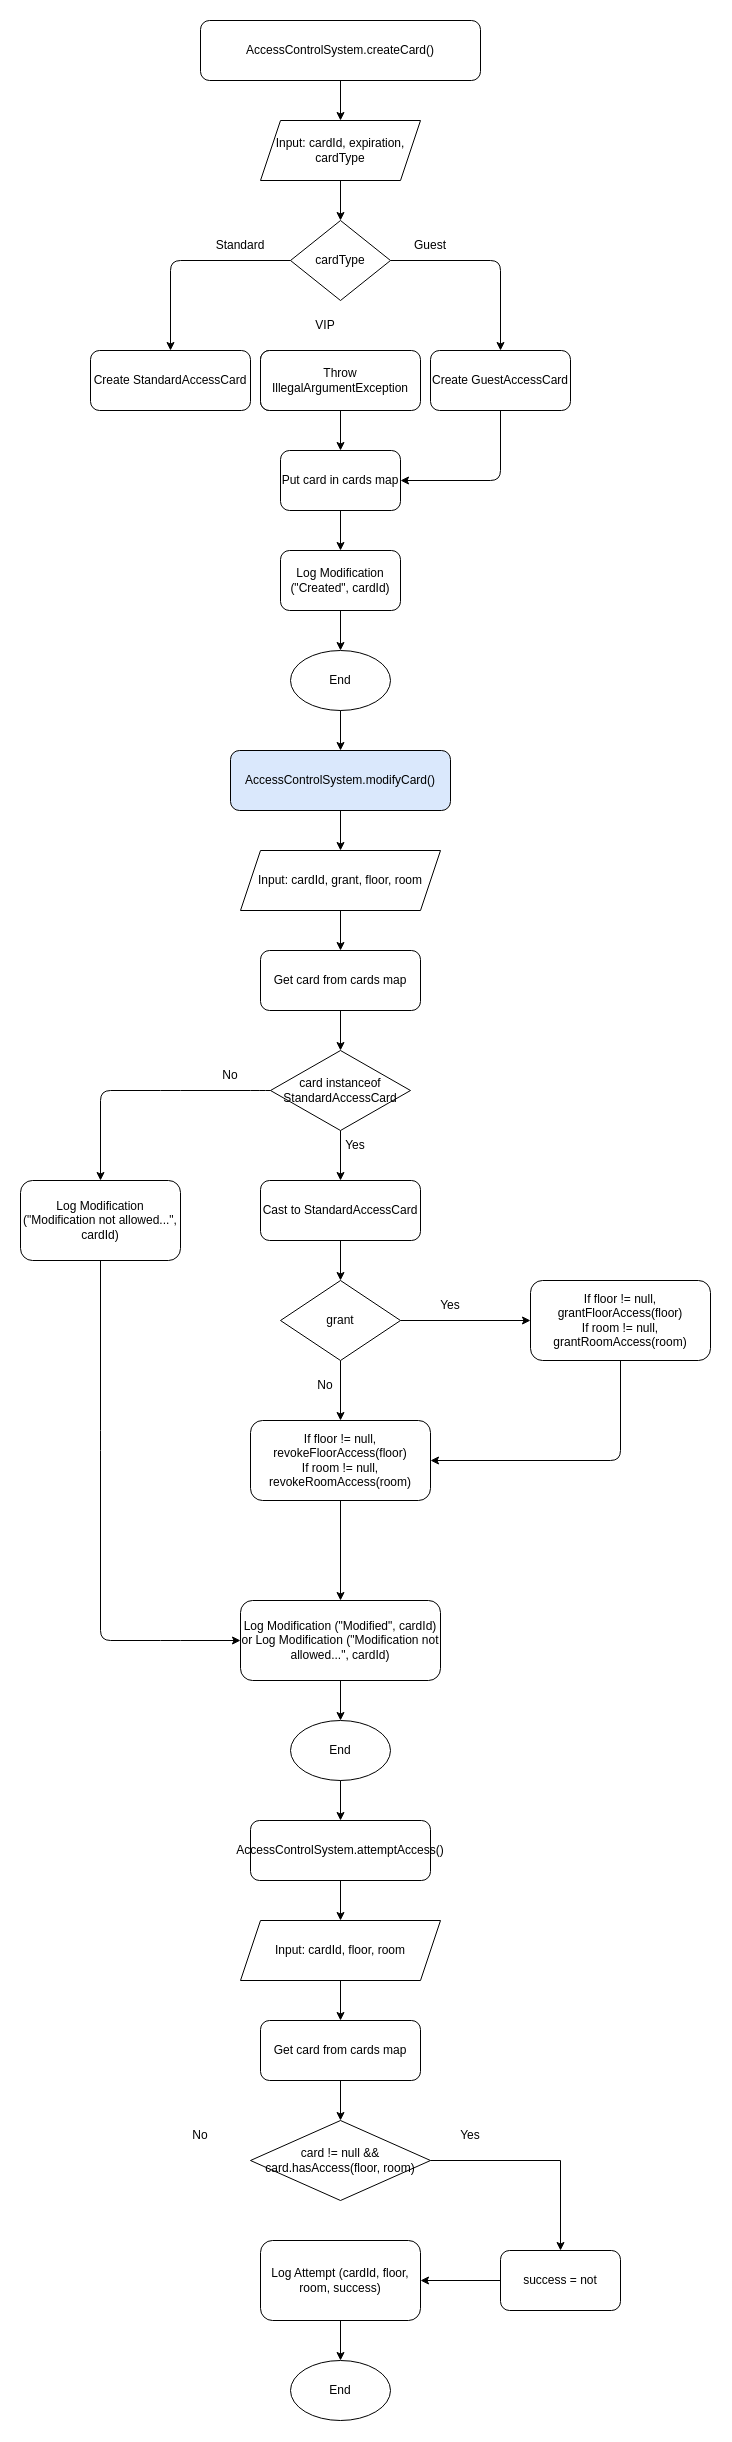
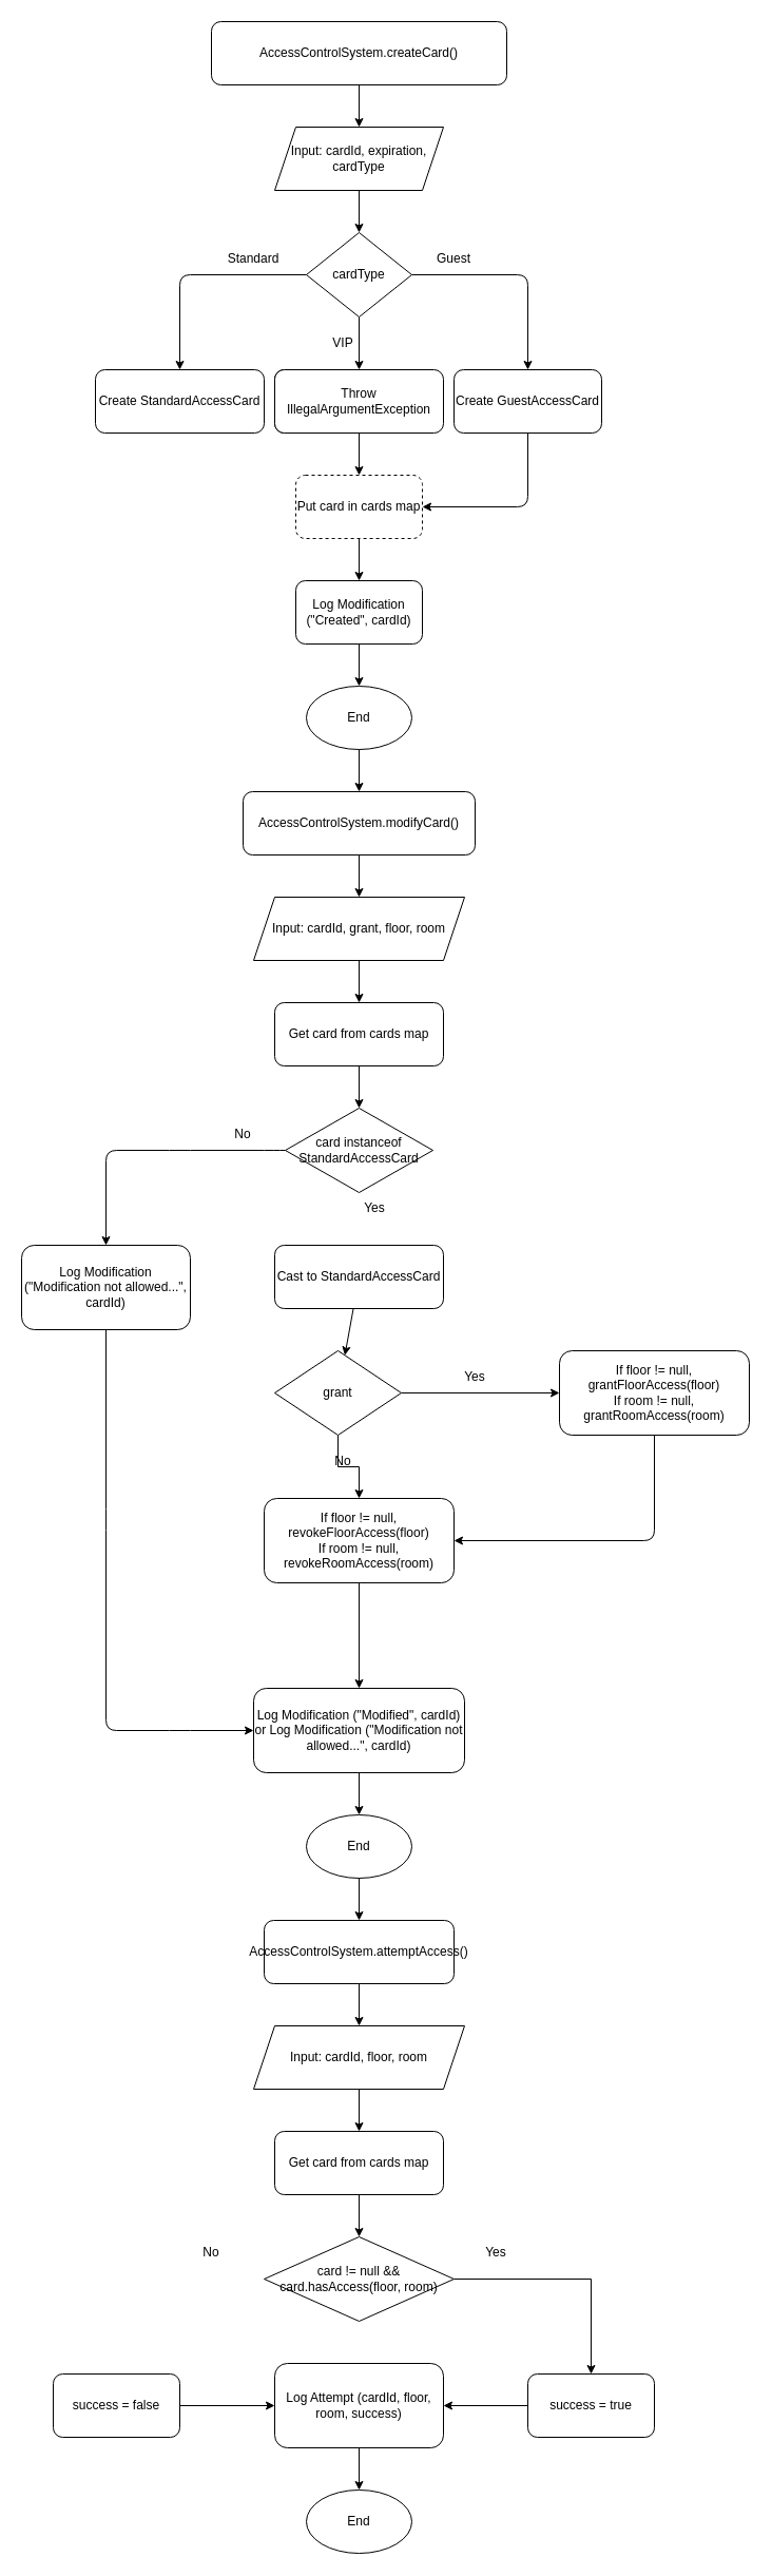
  <mxCell id="0" />
  <mxCell id="1" parent="0" />
  <mxCell id="2" value="AccessControlSystem.createCard()" style="rounded=1;whiteSpace=wrap;html=1;" parent="1" vertex="1"><mxGeometry x="200" y="20" width="280" height="60" as="geometry" /></mxCell>
  <mxCell id="3" value="Input: cardId, expiration, cardType" style="shape=parallelogram;perimeter=parallelogramPerimeter;whiteSpace=wrap;html=1;fixedSize=1;" parent="1" vertex="1"><mxGeometry x="260" y="120" width="160" height="60" as="geometry" /></mxCell>
  <mxCell id="4" parent="1" source="2" target="3" edge="1"><mxGeometry relative="1" as="geometry" /></mxCell>
+ <mxCell id="5" style="edgeStyle=orthogonalEdgeStyle;rounded=0;orthogonalLoop=1;jettySize=auto;html=1;entryX=0.5;entryY=0;entryDx=0;entryDy=0;" edge="1" parent="1" source="6" target="16"><mxGeometry relative="1" as="geometry" /></mxCell>
  <mxCell id="6" value="cardType" style="rhombus;whiteSpace=wrap;html=1;" parent="1" vertex="1"><mxGeometry x="290" y="220" width="100" height="80" as="geometry" /></mxCell>
  <mxCell id="7" parent="1" source="3" target="6" edge="1"><mxGeometry relative="1" as="geometry" /></mxCell>
  <mxCell id="8" value="Standard" style="text;html=1;strokeColor=none;fillColor=none;align=center;verticalAlign=middle;whiteSpace=wrap;rounded=0;" parent="1" vertex="1"><mxGeometry x="210" y="230" width="60" height="30" as="geometry" /></mxCell>
  <mxCell id="9" value="VIP" style="text;html=1;strokeColor=none;fillColor=none;align=center;verticalAlign=middle;whiteSpace=wrap;rounded=0;" parent="1" vertex="1"><mxGeometry x="295" y="310" width="60" height="30" as="geometry" /></mxCell>
  <mxCell id="10" value="Guest" style="text;html=1;strokeColor=none;fillColor=none;align=center;verticalAlign=middle;whiteSpace=wrap;rounded=0;" parent="1" vertex="1"><mxGeometry x="400" y="230" width="60" height="30" as="geometry" /></mxCell>
  <mxCell id="11" value="Create StandardAccessCard" style="rounded=1;whiteSpace=wrap;html=1;" parent="1" vertex="1"><mxGeometry x="90" y="350" width="160" height="60" as="geometry" /></mxCell>
  <mxCell id="12" parent="1" source="6" target="11" edge="1"><mxGeometry x="-0.4" y="-10" relative="1" as="geometry"><mxPoint as="offset" /><mxPoint x="-80" y="-110" as="targetPoint" /><mxPoint x="-50" y="-110" as="sourcePoint" /><Array as="points"><mxPoint x="170" y="260" /><mxPoint x="170" y="350" /></Array></mxGeometry><mxLabel align="center" relative="1" x="0.08" y="-1" as="label"><mxGeometry x="-1" y="-1" width="20" height="20" as="geometry"><mxPoint as="offset" /></mxGeometry></mxLabel></mxCell>
  <mxCell id="13" value="Create VIPAccessCard" style="rounded=1;whiteSpace=wrap;html=1;" parent="1" vertex="1"><mxGeometry x="260" y="350" width="120" height="60" as="geometry" /></mxCell>
  <mxCell id="14" value="Create GuestAccessCard" style="rounded=1;whiteSpace=wrap;html=1;" parent="1" vertex="1"><mxGeometry x="430" y="350" width="140" height="60" as="geometry" /></mxCell>
  <mxCell id="15" parent="1" source="6" target="14" edge="1"><mxGeometry relative="1" as="geometry"><mxPoint x="420" y="300" as="targetPoint" /><mxPoint x="420" y="220" as="sourcePoint" /><Array as="points"><mxPoint x="500" y="260" /><mxPoint x="500" y="350" /></Array></mxGeometry><mxLabel align="center" relative="1" x="-0.43" y="-1" as="label"><mxGeometry x="-1" y="-1" width="20" height="20" as="geometry"><mxPoint as="offset" /></mxGeometry></mxLabel></mxCell>
  <mxCell id="16" value="Throw IllegalArgumentException" style="rounded=1;whiteSpace=wrap;html=1;" parent="1" vertex="1"><mxGeometry x="260" y="350" width="160" height="60" as="geometry" /></mxCell>
- <mxCell id="17" value="Put card in cards map" style="whiteSpace=wrap;html=1;rounded=1;" parent="1" vertex="1"><mxGeometry x="280" y="450" width="120" height="60" as="geometry" /></mxCell>
+ <mxCell id="17" value="Put card in cards map" style="whiteSpace=wrap;html=1;rounded=1;dashed=1;" parent="1" vertex="1"><mxGeometry x="280" y="450" width="120" height="60" as="geometry" /></mxCell>
  <mxCell id="18" parent="1" source="16" target="17" edge="1"><mxGeometry relative="1" as="geometry"><mxPoint x="340" y="410" as="sourcePoint" /><mxPoint x="340" y="450" as="targetPoint" /></mxGeometry></mxCell>
  <mxCell id="19" value="Log Modification (&quot;Created&quot;, cardId)" style="whiteSpace=wrap;html=1;rounded=1;" parent="1" vertex="1"><mxGeometry x="280" y="550" width="120" height="60" as="geometry" /></mxCell>
  <mxCell id="20" parent="1" source="17" target="19" edge="1"><mxGeometry relative="1" as="geometry" /></mxCell>
  <mxCell id="21" value="End" style="ellipse;whiteSpace=wrap;html=1;" parent="1" vertex="1"><mxGeometry x="290" y="650" width="100" height="60" as="geometry" /></mxCell>
  <mxCell id="22" parent="1" source="19" target="21" edge="1"><mxGeometry relative="1" as="geometry" /></mxCell>
- <mxCell id="23" value="AccessControlSystem.modifyCard()" style="rounded=1;whiteSpace=wrap;html=1;fillColor=#dae8fc;" parent="1" vertex="1"><mxGeometry x="230" y="750" width="220" height="60" as="geometry" /></mxCell>
+ <mxCell id="23" value="AccessControlSystem.modifyCard()" style="rounded=1;whiteSpace=wrap;html=1;" parent="1" vertex="1"><mxGeometry x="230" y="750" width="220" height="60" as="geometry" /></mxCell>
  <mxCell id="24" parent="1" source="21" target="23" edge="1"><mxGeometry relative="1" as="geometry" /></mxCell>
  <mxCell id="25" value="Input: cardId, grant, floor, room" style="shape=parallelogram;perimeter=parallelogramPerimeter;whiteSpace=wrap;html=1;fixedSize=1;" parent="1" vertex="1"><mxGeometry x="240" y="850" width="200" height="60" as="geometry" /></mxCell>
  <mxCell id="26" parent="1" source="23" target="25" edge="1"><mxGeometry relative="1" as="geometry" /></mxCell>
  <mxCell id="27" value="Get card from cards map" style="whiteSpace=wrap;html=1;rounded=1;" parent="1" vertex="1"><mxGeometry x="260" y="950" width="160" height="60" as="geometry" /></mxCell>
  <mxCell id="28" parent="1" source="25" target="27" edge="1"><mxGeometry relative="1" as="geometry" /></mxCell>
- <mxCell id="29" style="edgeStyle=orthogonalEdgeStyle;rounded=0;orthogonalLoop=1;jettySize=auto;html=1;entryX=0.5;entryY=0;entryDx=0;entryDy=0;" edge="1" parent="1" source="30" target="36"><mxGeometry relative="1" as="geometry" /></mxCell>
  <mxCell id="30" value="card instanceof StandardAccessCard" style="rhombus;whiteSpace=wrap;html=1;" parent="1" vertex="1"><mxGeometry x="270" y="1050" width="140" height="80" as="geometry" /></mxCell>
  <mxCell id="31" parent="1" source="27" target="30" edge="1"><mxGeometry relative="1" as="geometry" /></mxCell>
  <mxCell id="32" value="Yes" style="text;html=1;strokeColor=none;fillColor=none;align=center;verticalAlign=middle;whiteSpace=wrap;rounded=0;" parent="1" vertex="1"><mxGeometry x="335" y="1130" width="40" height="30" as="geometry" /></mxCell>
  <mxCell id="33" value="No" style="text;html=1;strokeColor=none;fillColor=none;align=center;verticalAlign=middle;whiteSpace=wrap;rounded=0;" parent="1" vertex="1"><mxGeometry x="210" y="1060" width="40" height="30" as="geometry" /></mxCell>
  <mxCell id="34" value="Log Modification (&quot;Modification not allowed...&quot;, cardId)" style="whiteSpace=wrap;html=1;rounded=1;" parent="1" vertex="1"><mxGeometry x="20" y="1180" width="160" height="80" as="geometry" /></mxCell>
  <mxCell id="35" style="entryX=0.5;entryY=0;entryDx=0;entryDy=0;" parent="1" source="30" target="34" edge="1"><mxGeometry relative="1" as="geometry"><mxPoint x="250" y="1140" as="targetPoint" /><mxPoint x="250" y="1060" as="sourcePoint" /><Array as="points"><mxPoint x="260" y="1090" /><mxPoint x="170" y="1090" /><mxPoint x="100" y="1090" /></Array></mxGeometry><mxLabel align="center" relative="1" x="0.25" y="-1" as="label"><mxGeometry x="-1" y="-1" width="20" height="20" as="geometry"><mxPoint as="offset" /></mxGeometry></mxLabel></mxCell>
  <mxCell id="36" value="Cast to StandardAccessCard" style="whiteSpace=wrap;html=1;rounded=1;" parent="1" vertex="1"><mxGeometry x="260" y="1180" width="160" height="60" as="geometry" /></mxCell>
  <mxCell id="37" style="edgeStyle=orthogonalEdgeStyle;rounded=0;orthogonalLoop=1;jettySize=auto;html=1;entryX=0.5;entryY=0;entryDx=0;entryDy=0;" edge="1" parent="1" source="39" target="44"><mxGeometry relative="1" as="geometry" /></mxCell>
  <mxCell id="38" style="edgeStyle=orthogonalEdgeStyle;rounded=0;orthogonalLoop=1;jettySize=auto;html=1;entryX=0;entryY=0.5;entryDx=0;entryDy=0;" edge="1" parent="1" source="39" target="43"><mxGeometry relative="1" as="geometry" /></mxCell>
- <mxCell id="39" value="grant" style="rhombus;whiteSpace=wrap;html=1;" parent="1" vertex="1"><mxGeometry x="280" y="1280" width="120" height="80" as="geometry" /></mxCell>
+ <mxCell id="39" value="grant" style="rhombus;whiteSpace=wrap;html=1;" parent="1" vertex="1"><mxGeometry x="260" y="1280" width="120" height="80" as="geometry" /></mxCell>
  <mxCell id="40" parent="1" source="36" target="39" edge="1"><mxGeometry relative="1" as="geometry" /></mxCell>
  <mxCell id="41" value="Yes" style="text;html=1;strokeColor=none;fillColor=none;align=center;verticalAlign=middle;whiteSpace=wrap;rounded=0;" parent="1" vertex="1"><mxGeometry x="430" y="1290" width="40" height="30" as="geometry" /></mxCell>
  <mxCell id="42" value="No" style="text;html=1;strokeColor=none;fillColor=none;align=center;verticalAlign=middle;whiteSpace=wrap;rounded=0;" parent="1" vertex="1"><mxGeometry x="305" y="1370" width="40" height="30" as="geometry" /></mxCell>
  <mxCell id="43" value="If floor != null, grantFloorAccess(floor)&lt;br&gt;If room != null, grantRoomAccess(room)" style="whiteSpace=wrap;html=1;rounded=1;" parent="1" vertex="1"><mxGeometry x="530" y="1280" width="180" height="80" as="geometry" /></mxCell>
  <mxCell id="44" value="If floor != null, revokeFloorAccess(floor)&lt;br&gt;If room != null, revokeRoomAccess(room)" style="whiteSpace=wrap;html=1;rounded=1;" parent="1" vertex="1"><mxGeometry x="250" y="1420" width="180" height="80" as="geometry" /></mxCell>
  <mxCell id="45" value="Log Modification (&quot;Modified&quot;, cardId) or Log Modification (&quot;Modification not allowed...&quot;, cardId)" style="whiteSpace=wrap;html=1;rounded=1;" parent="1" vertex="1"><mxGeometry x="240" y="1600" width="200" height="80" as="geometry" /></mxCell>
  <mxCell id="46" parent="1" source="44" target="45" edge="1"><mxGeometry relative="1" as="geometry" /></mxCell>
  <mxCell id="47" value="End" style="ellipse;whiteSpace=wrap;html=1;" parent="1" vertex="1"><mxGeometry x="290" y="1720" width="100" height="60" as="geometry" /></mxCell>
  <mxCell id="48" parent="1" source="45" target="47" edge="1"><mxGeometry relative="1" as="geometry" /></mxCell>
  <mxCell id="49" value="AccessControlSystem.attemptAccess()" style="rounded=1;whiteSpace=wrap;html=1;" parent="1" vertex="1"><mxGeometry x="250" y="1820" width="180" height="60" as="geometry" /></mxCell>
  <mxCell id="50" style="entryX=0.5;entryY=0;entryDx=0;entryDy=0;" parent="1" source="47" target="49" edge="1"><mxGeometry relative="1" as="geometry"><mxPoint x="340" y="1810" as="targetPoint" /></mxGeometry></mxCell>
  <mxCell id="51" value="Input: cardId, floor, room" style="shape=parallelogram;perimeter=parallelogramPerimeter;whiteSpace=wrap;html=1;fixedSize=1;" parent="1" vertex="1"><mxGeometry x="240" y="1920" width="200" height="60" as="geometry" /></mxCell>
  <mxCell id="52" style="exitX=0.5;exitY=1;exitDx=0;exitDy=0;" parent="1" source="49" target="51" edge="1"><mxGeometry relative="1" as="geometry"><mxPoint x="360" y="1700" as="sourcePoint" /></mxGeometry></mxCell>
  <mxCell id="53" value="Get card from cards map" style="whiteSpace=wrap;html=1;rounded=1;" parent="1" vertex="1"><mxGeometry x="260" y="2020" width="160" height="60" as="geometry" /></mxCell>
  <mxCell id="54" parent="1" source="51" target="53" edge="1"><mxGeometry relative="1" as="geometry" /></mxCell>
  <mxCell id="55" style="edgeStyle=orthogonalEdgeStyle;rounded=0;orthogonalLoop=1;jettySize=auto;html=1;entryX=0.5;entryY=0;entryDx=0;entryDy=0;" edge="1" parent="1" source="56" target="61"><mxGeometry relative="1" as="geometry" /></mxCell>
  <mxCell id="56" value="card != null &amp;&amp; card.hasAccess(floor, room)" style="rhombus;whiteSpace=wrap;html=1;" parent="1" vertex="1"><mxGeometry x="250" y="2120" width="180" height="80" as="geometry" /></mxCell>
  <mxCell id="57" parent="1" source="53" target="56" edge="1"><mxGeometry relative="1" as="geometry" /></mxCell>
  <mxCell id="58" value="Yes" style="text;html=1;strokeColor=none;fillColor=none;align=center;verticalAlign=middle;whiteSpace=wrap;rounded=0;" parent="1" vertex="1"><mxGeometry x="450" y="2120" width="40" height="30" as="geometry" /></mxCell>
  <mxCell id="59" value="No" style="text;html=1;strokeColor=none;fillColor=none;align=center;verticalAlign=middle;whiteSpace=wrap;rounded=0;" parent="1" vertex="1"><mxGeometry x="180" y="2120" width="40" height="30" as="geometry" /></mxCell>
  <mxCell id="60" style="edgeStyle=orthogonalEdgeStyle;rounded=0;orthogonalLoop=1;jettySize=auto;html=1;entryX=1;entryY=0.5;entryDx=0;entryDy=0;" edge="1" parent="1" source="61" target="64"><mxGeometry relative="1" as="geometry" /></mxCell>
- <mxCell id="61" value="success = not" style="whiteSpace=wrap;html=1;rounded=1;" parent="1" vertex="1"><mxGeometry x="500" y="2250" width="120" height="60" as="geometry" /></mxCell>
+ <mxCell id="61" value="success = true" style="whiteSpace=wrap;html=1;rounded=1;" parent="1" vertex="1"><mxGeometry x="500" y="2250" width="120" height="60" as="geometry" /></mxCell>
+ <mxCell id="62" style="edgeStyle=orthogonalEdgeStyle;rounded=0;orthogonalLoop=1;jettySize=auto;html=1;entryX=0;entryY=0.5;entryDx=0;entryDy=0;" edge="1" parent="1" source="63" target="64"><mxGeometry relative="1" as="geometry" /></mxCell>
+ <mxCell id="63" value="success = false" style="whiteSpace=wrap;html=1;rounded=1;" parent="1" vertex="1"><mxGeometry x="50" y="2250" width="120" height="60" as="geometry" /></mxCell>
  <mxCell id="64" value="Log Attempt (cardId, floor, room, success)" style="whiteSpace=wrap;html=1;rounded=1;" parent="1" vertex="1"><mxGeometry x="260" y="2240" width="160" height="80" as="geometry" /></mxCell>
  <mxCell id="65" value="End" style="ellipse;whiteSpace=wrap;html=1;" parent="1" vertex="1"><mxGeometry x="290" y="2360" width="100" height="60" as="geometry" /></mxCell>
  <mxCell id="66" parent="1" source="64" target="65" edge="1"><mxGeometry relative="1" as="geometry" /></mxCell>
  <mxCell id="67" style="entryX=1;entryY=0.5;entryDx=0;entryDy=0;" edge="1" parent="1" target="17"><mxGeometry relative="1" as="geometry"><mxPoint x="610" y="480" as="targetPoint" /><mxPoint x="500" y="410" as="sourcePoint" /><Array as="points"><mxPoint x="500" y="480" /></Array></mxGeometry></mxCell>
  <mxCell id="68" style="entryX=1;entryY=0.5;entryDx=0;entryDy=0;" edge="1" parent="1" target="44"><mxGeometry relative="1" as="geometry"><mxPoint x="520" y="1430" as="targetPoint" /><mxPoint x="620" y="1360" as="sourcePoint" /><Array as="points"><mxPoint x="620" y="1460" /></Array></mxGeometry></mxCell>
  <mxCell id="69" style="entryX=0;entryY=0.5;entryDx=0;entryDy=0;exitX=0.5;exitY=1;exitDx=0;exitDy=0;" edge="1" parent="1" source="34" target="45"><mxGeometry relative="1" as="geometry"><mxPoint x="-20" y="1360" as="targetPoint" /><mxPoint x="170" y="1260" as="sourcePoint" /><Array as="points"><mxPoint x="100" y="1440" /><mxPoint x="100" y="1640" /><mxPoint x="170" y="1640" /></Array></mxGeometry></mxCell>
